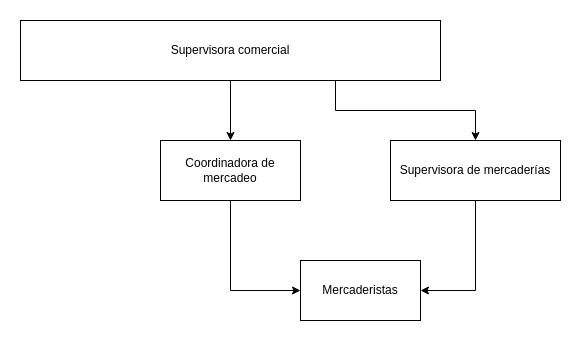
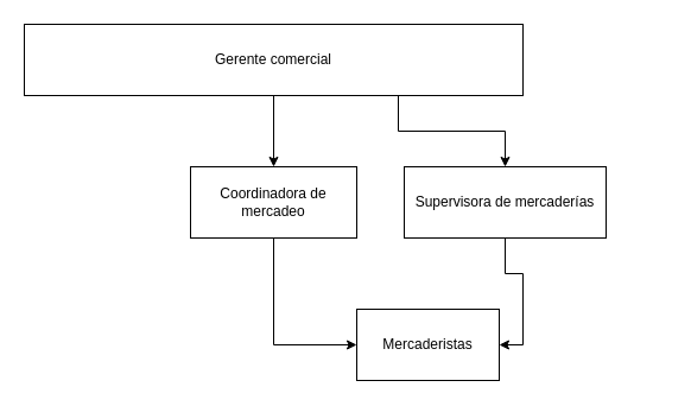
  <mxCell id="0" />
  <mxCell id="1" parent="0" />
  <mxCell id="2" style="edgeStyle=orthogonalEdgeStyle;rounded=0;orthogonalLoop=1;jettySize=auto;html=1;exitX=0.5;exitY=1;exitDx=0;exitDy=0;entryX=0.5;entryY=0;entryDx=0;entryDy=0;" edge="1" parent="1" source="4" target="6"><mxGeometry relative="1" as="geometry" /></mxCell>
  <mxCell id="3" style="edgeStyle=orthogonalEdgeStyle;rounded=0;orthogonalLoop=1;jettySize=auto;html=1;exitX=0.75;exitY=1;exitDx=0;exitDy=0;entryX=0.5;entryY=0;entryDx=0;entryDy=0;" edge="1" parent="1" source="4" target="8"><mxGeometry relative="1" as="geometry" /></mxCell>
- <mxCell id="4" value="Supervisora comercial" style="rounded=0;whiteSpace=wrap;html=1;" vertex="1" parent="1"><mxGeometry x="20" y="20" width="420" height="60" as="geometry" /></mxCell>
+ <mxCell id="4" value="Gerente comercial" style="rounded=0;whiteSpace=wrap;html=1;" vertex="1" parent="1"><mxGeometry x="20" y="20" width="420" height="60" as="geometry" /></mxCell>
  <mxCell id="5" style="edgeStyle=orthogonalEdgeStyle;rounded=0;orthogonalLoop=1;jettySize=auto;html=1;exitX=0.5;exitY=1;exitDx=0;exitDy=0;entryX=0;entryY=0.5;entryDx=0;entryDy=0;" edge="1" parent="1" source="6" target="9"><mxGeometry relative="1" as="geometry" /></mxCell>
  <mxCell id="6" value="Coordinadora de mercadeo" style="rounded=0;whiteSpace=wrap;html=1;" vertex="1" parent="1"><mxGeometry x="160" y="140" width="140" height="60" as="geometry" /></mxCell>
  <mxCell id="7" style="edgeStyle=orthogonalEdgeStyle;rounded=0;orthogonalLoop=1;jettySize=auto;html=1;exitX=0.5;exitY=1;exitDx=0;exitDy=0;entryX=1;entryY=0.5;entryDx=0;entryDy=0;" edge="1" parent="1" source="8" target="9"><mxGeometry relative="1" as="geometry" /></mxCell>
- <mxCell id="8" value="Supervisora de mercaderías" style="rounded=0;whiteSpace=wrap;html=1;" vertex="1" parent="1"><mxGeometry x="390" y="140" width="170" height="60" as="geometry" /></mxCell>
+ <mxCell id="8" value="Supervisora de mercaderías" style="rounded=0;whiteSpace=wrap;html=1;" vertex="1" parent="1"><mxGeometry x="340" y="140" width="170" height="60" as="geometry" /></mxCell>
  <mxCell id="9" value="Mercaderistas" style="rounded=0;whiteSpace=wrap;html=1;" vertex="1" parent="1"><mxGeometry x="300" y="260" width="120" height="60" as="geometry" /></mxCell>
